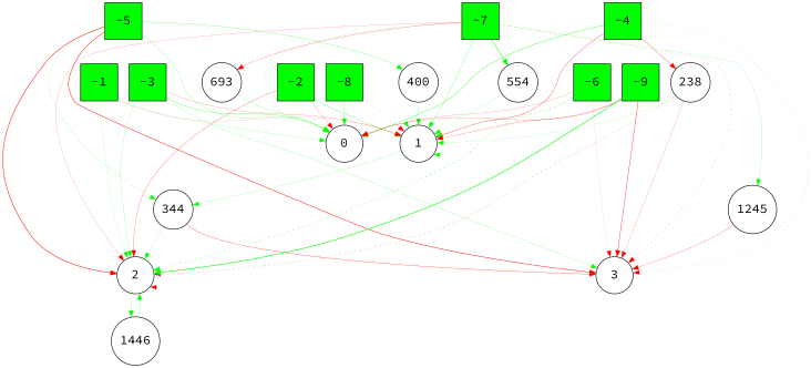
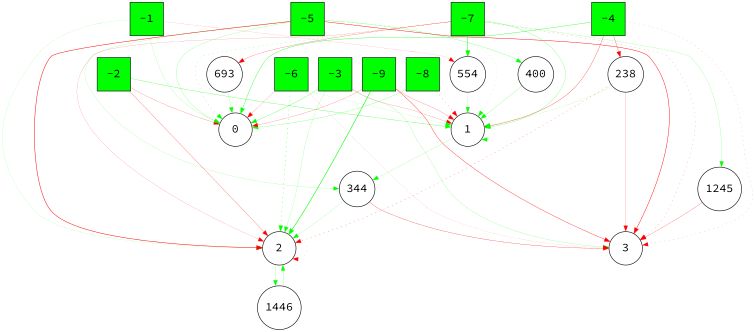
  digraph {
    fontname="Source Code Pro"
    node [fillcolor=green fontname="Source Code Pro" fontsize=20 shape=circle style=filled]
    edge [color=green fontname="Source Code Pro" style=solid]
    -1 [height=0.8 shape=box width=0.8]
    0 [height=0.8 width=0.8 fillcolor="" style=""]
    1 [height=0.8 width=0.8 fillcolor="" style=""]
    2 [height=0.8 width=0.8 fillcolor="" style=""]
    344 [fillcolor=white height=0.8 width=0.8]
    1446 [fillcolor=white height=0.8 width=0.8]
    -2 [height=0.8 shape=box width=0.8]
    -3 [height=0.8 shape=box width=0.8]
    3 [height=0.8 width=0.8 fillcolor="" style=""]
    -4 [height=0.8 shape=box width=0.8]
    238 [fillcolor=white height=0.8 width=0.8]
    -5 [height=0.8 shape=box width=0.8]
    400 [fillcolor=white height=0.8 width=0.8]
    -6 [height=0.8 shape=box width=0.8]
    -7 [height=0.8 shape=box width=0.8]
    554 [fillcolor=white height=0.8 width=0.8]
    693 [fillcolor=white height=0.8 width=0.8]
    1245 [fillcolor=white height=0.8 width=0.8]
    -8 [height=0.8 shape=box width=0.8]
    -9 [height=0.8 shape=box width=0.8]
    -1 -> 0 [penwidth=0.2039631790617124]
-   -1 -> 1 [color=red penwidth=0.13762334130531478]
+   -1 -> 554 [color=red penwidth=0.13762334130531478]
    -1 -> 2 [penwidth=0.1497269941853348]
    1 -> 1 [penwidth=0.22696205395860136 style=dotted]
    1 -> 344 [penwidth=0.23473860460973436]
    2 -> 2 [color=red penwidth=0.1335217670199238 style=dotted]
    2 -> 1446 [penwidth=0.28302517064578925]
    344 -> 2 [penwidth=0.20064566096804037]
    344 -> 3 [color=red penwidth=0.416487979140165]
    1446 -> 2 [penwidth=0.3100246758328121]
    -2 -> 0 [color=red penwidth=0.2720454105761839]
    -2 -> 1 [penwidth=0.4120655515442906]
    -2 -> 2 [color=red penwidth=0.3609437992596438]
    -3 -> 0 [penwidth=0.4173448746441829]
    -3 -> 1 [color=red penwidth=0.2403616839735429]
    -3 -> 2 [penwidth=0.23549093259187323]
    -3 -> 3 [penwidth=0.24296262759341866]
    -4 -> 0 [penwidth=0.5564426383369246]
    -4 -> 1 [color=red penwidth=0.45218392023007137]
    -4 -> 3 [color=red penwidth=0.2135510244969531 style=dotted]
    -4 -> 238 [color=red penwidth=0.4060136193648949]
    238 -> 1 [penwidth=0.15614333592042]
    238 -> 2 [color=red penwidth=0.3735885196809319 style=dotted]
    238 -> 3 [color=red penwidth=0.22898266435172066]
    -5 -> 0 [penwidth=0.2642761773244798]
    -5 -> 1 [penwidth=0.2570559948610325 style=dotted]
    -5 -> 2 [color=red penwidth=0.8268971413751987]
    -5 -> 344 [penwidth=0.19210446667238837]
    -5 -> 3 [color=red penwidth=0.7414973126447918]
    -5 -> 400 [penwidth=0.3254817431153094]
    400 -> 1 [penwidth=0.28852936383151273]
    -6 -> 0 [color=red penwidth=0.2320654789049816]
    -6 -> 1 [penwidth=0.11972516154034726]
    -6 -> 2 [penwidth=0.5700877053995349 style=dotted]
    -6 -> 3 [color=red penwidth=0.10138488428105574]
    -7 -> 0 [penwidth=0.36017136558570584 style=dotted]
    -7 -> 1 [penwidth=0.32545054553572605]
    -7 -> 2 [color=red penwidth=0.20196502167413954]
    -7 -> 3 [color=red penwidth=0.2796582274275996 style=dotted]
    -7 -> 554 [penwidth=0.7849529088295704]
    -7 -> 693 [color=red penwidth=0.33149440325029556]
    -7 -> 1245 [penwidth=0.23948586564422453]
    554 -> 1 [penwidth=0.1906642073528073]
    693 -> 0 [penwidth=0.24593711784271977]
    1245 -> 3 [color=red penwidth=0.32969923830415704]
    -8 -> 0 [penwidth=0.3192602539208633]
    -8 -> 1 [color=red penwidth=0.29633097304170863 style=dotted]
    -9 -> 0 [color=red penwidth=0.28435190803002597]
    -9 -> 1 [color=red penwidth=0.31173408864122654]
    -9 -> 2 [penwidth=0.9808425547660674]
    -9 -> 3 [color=red penwidth=0.5575066159692549]
  }
